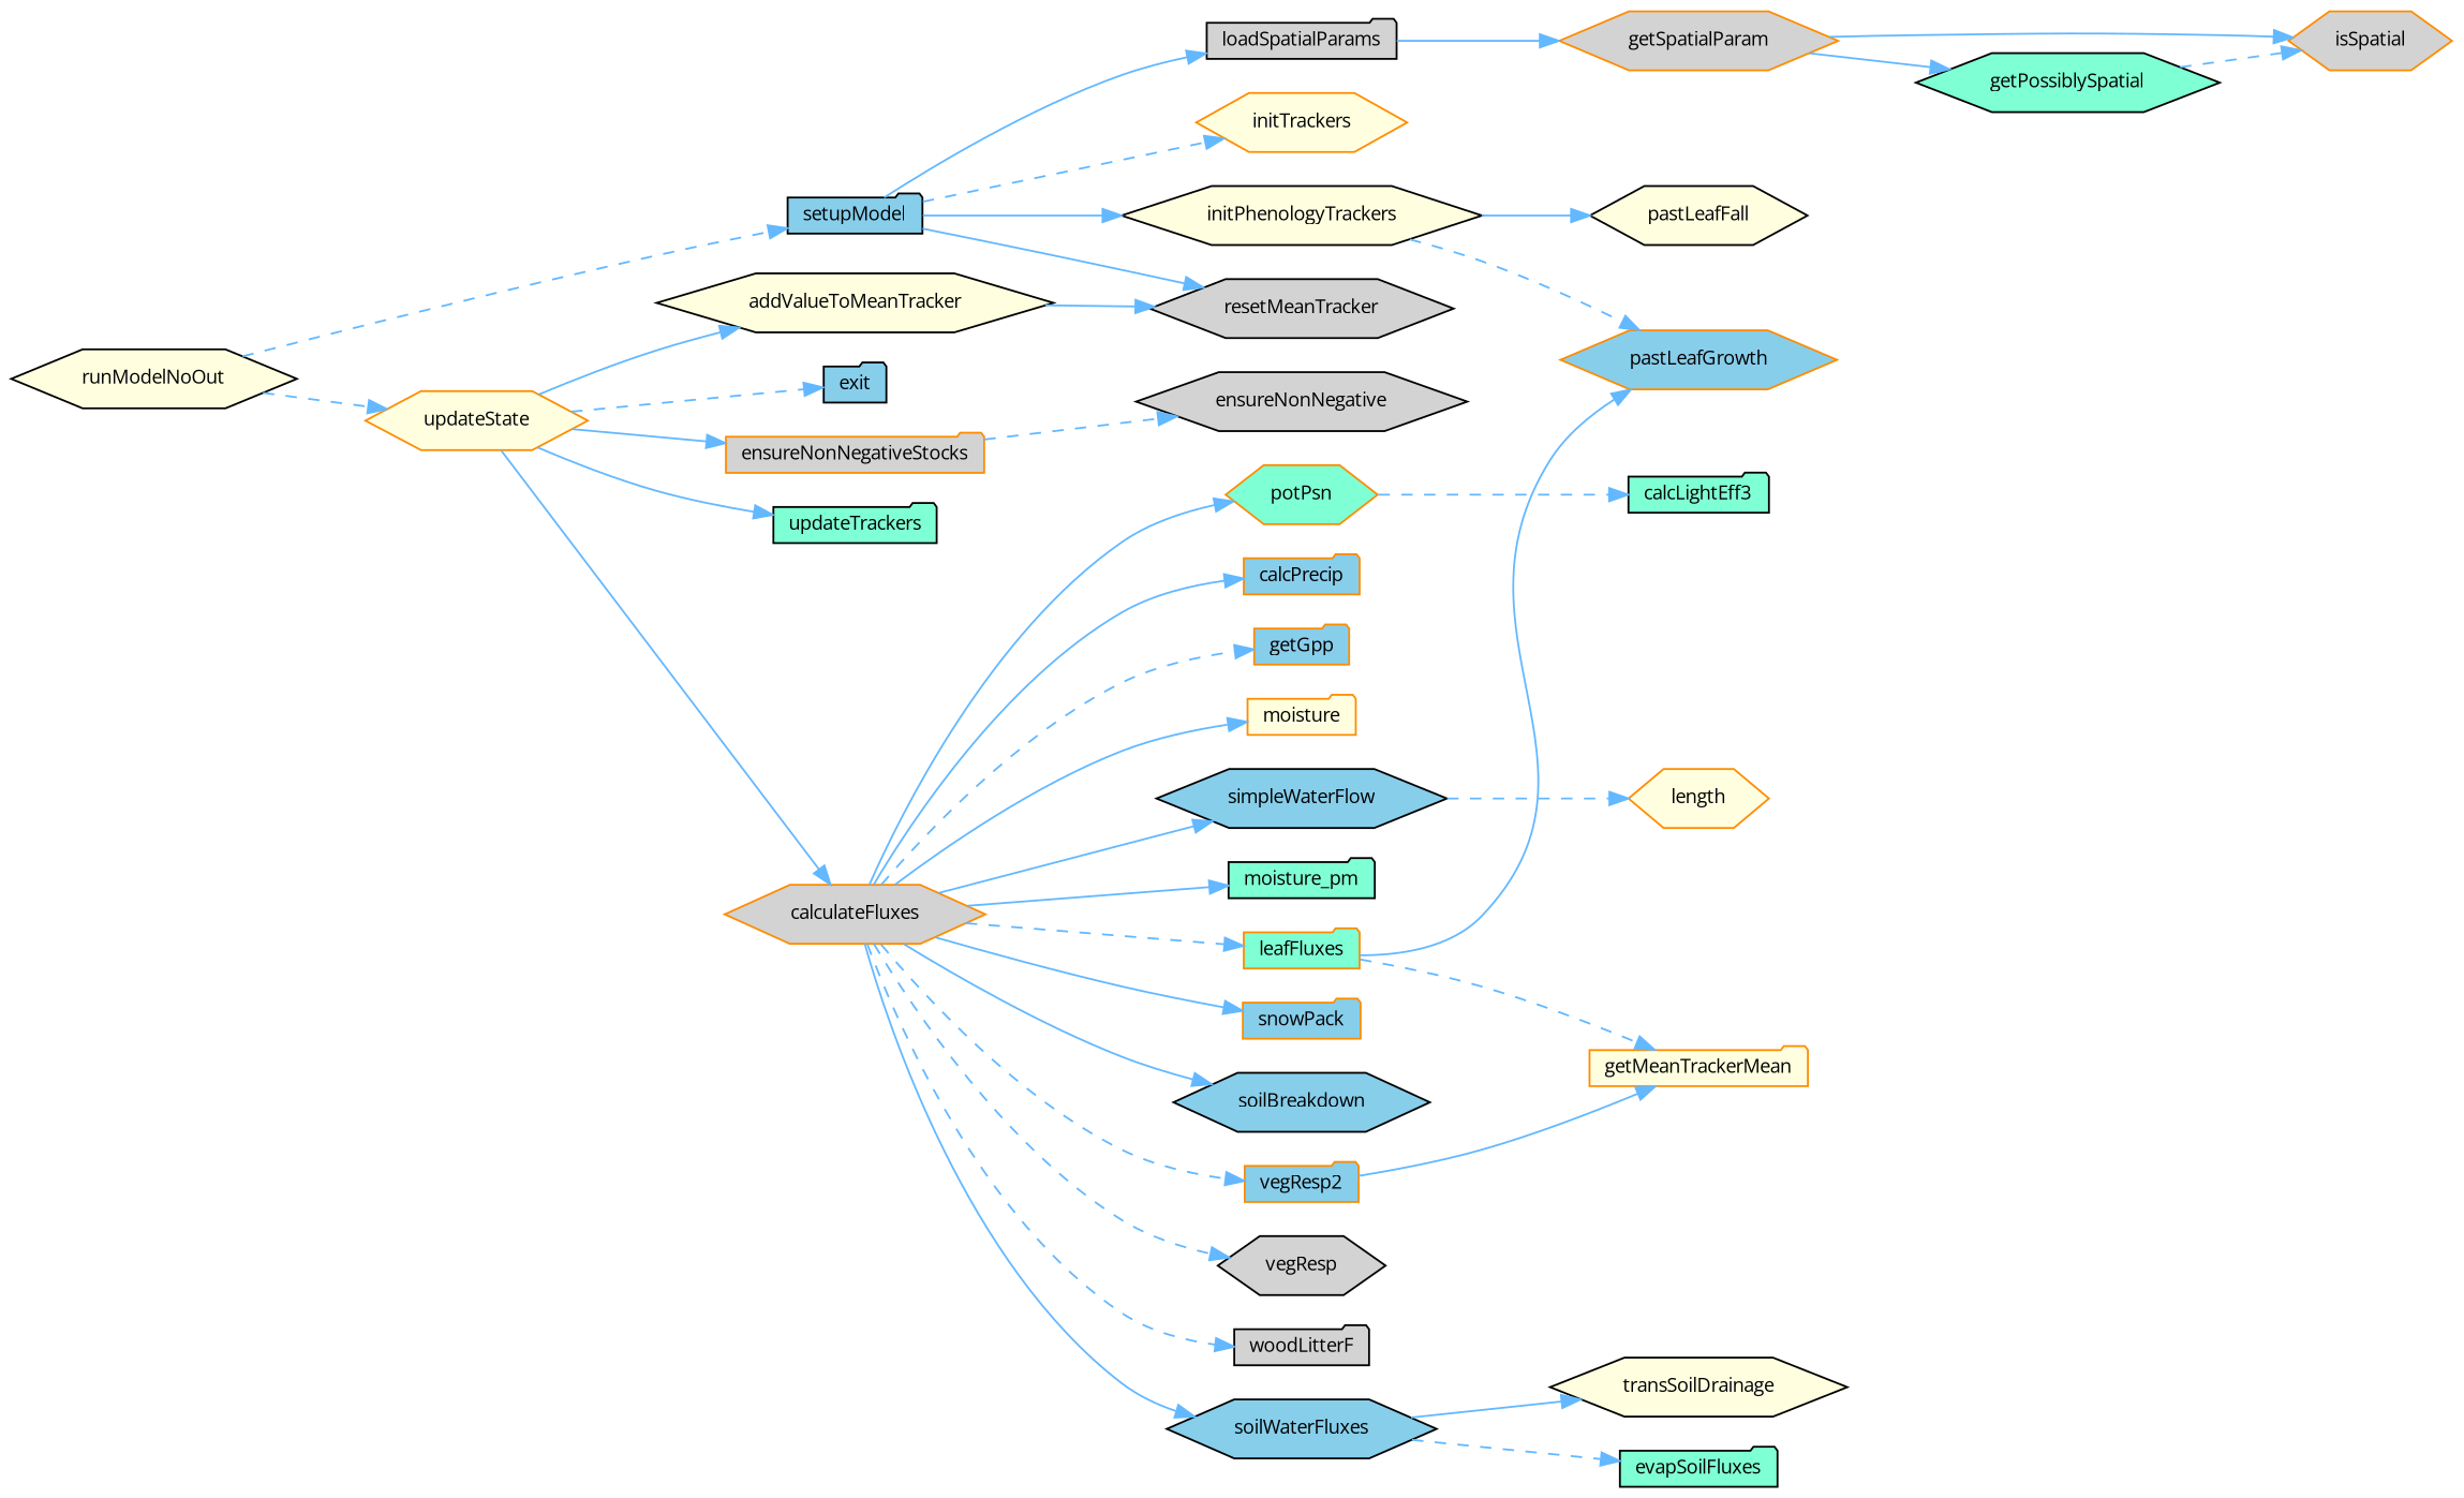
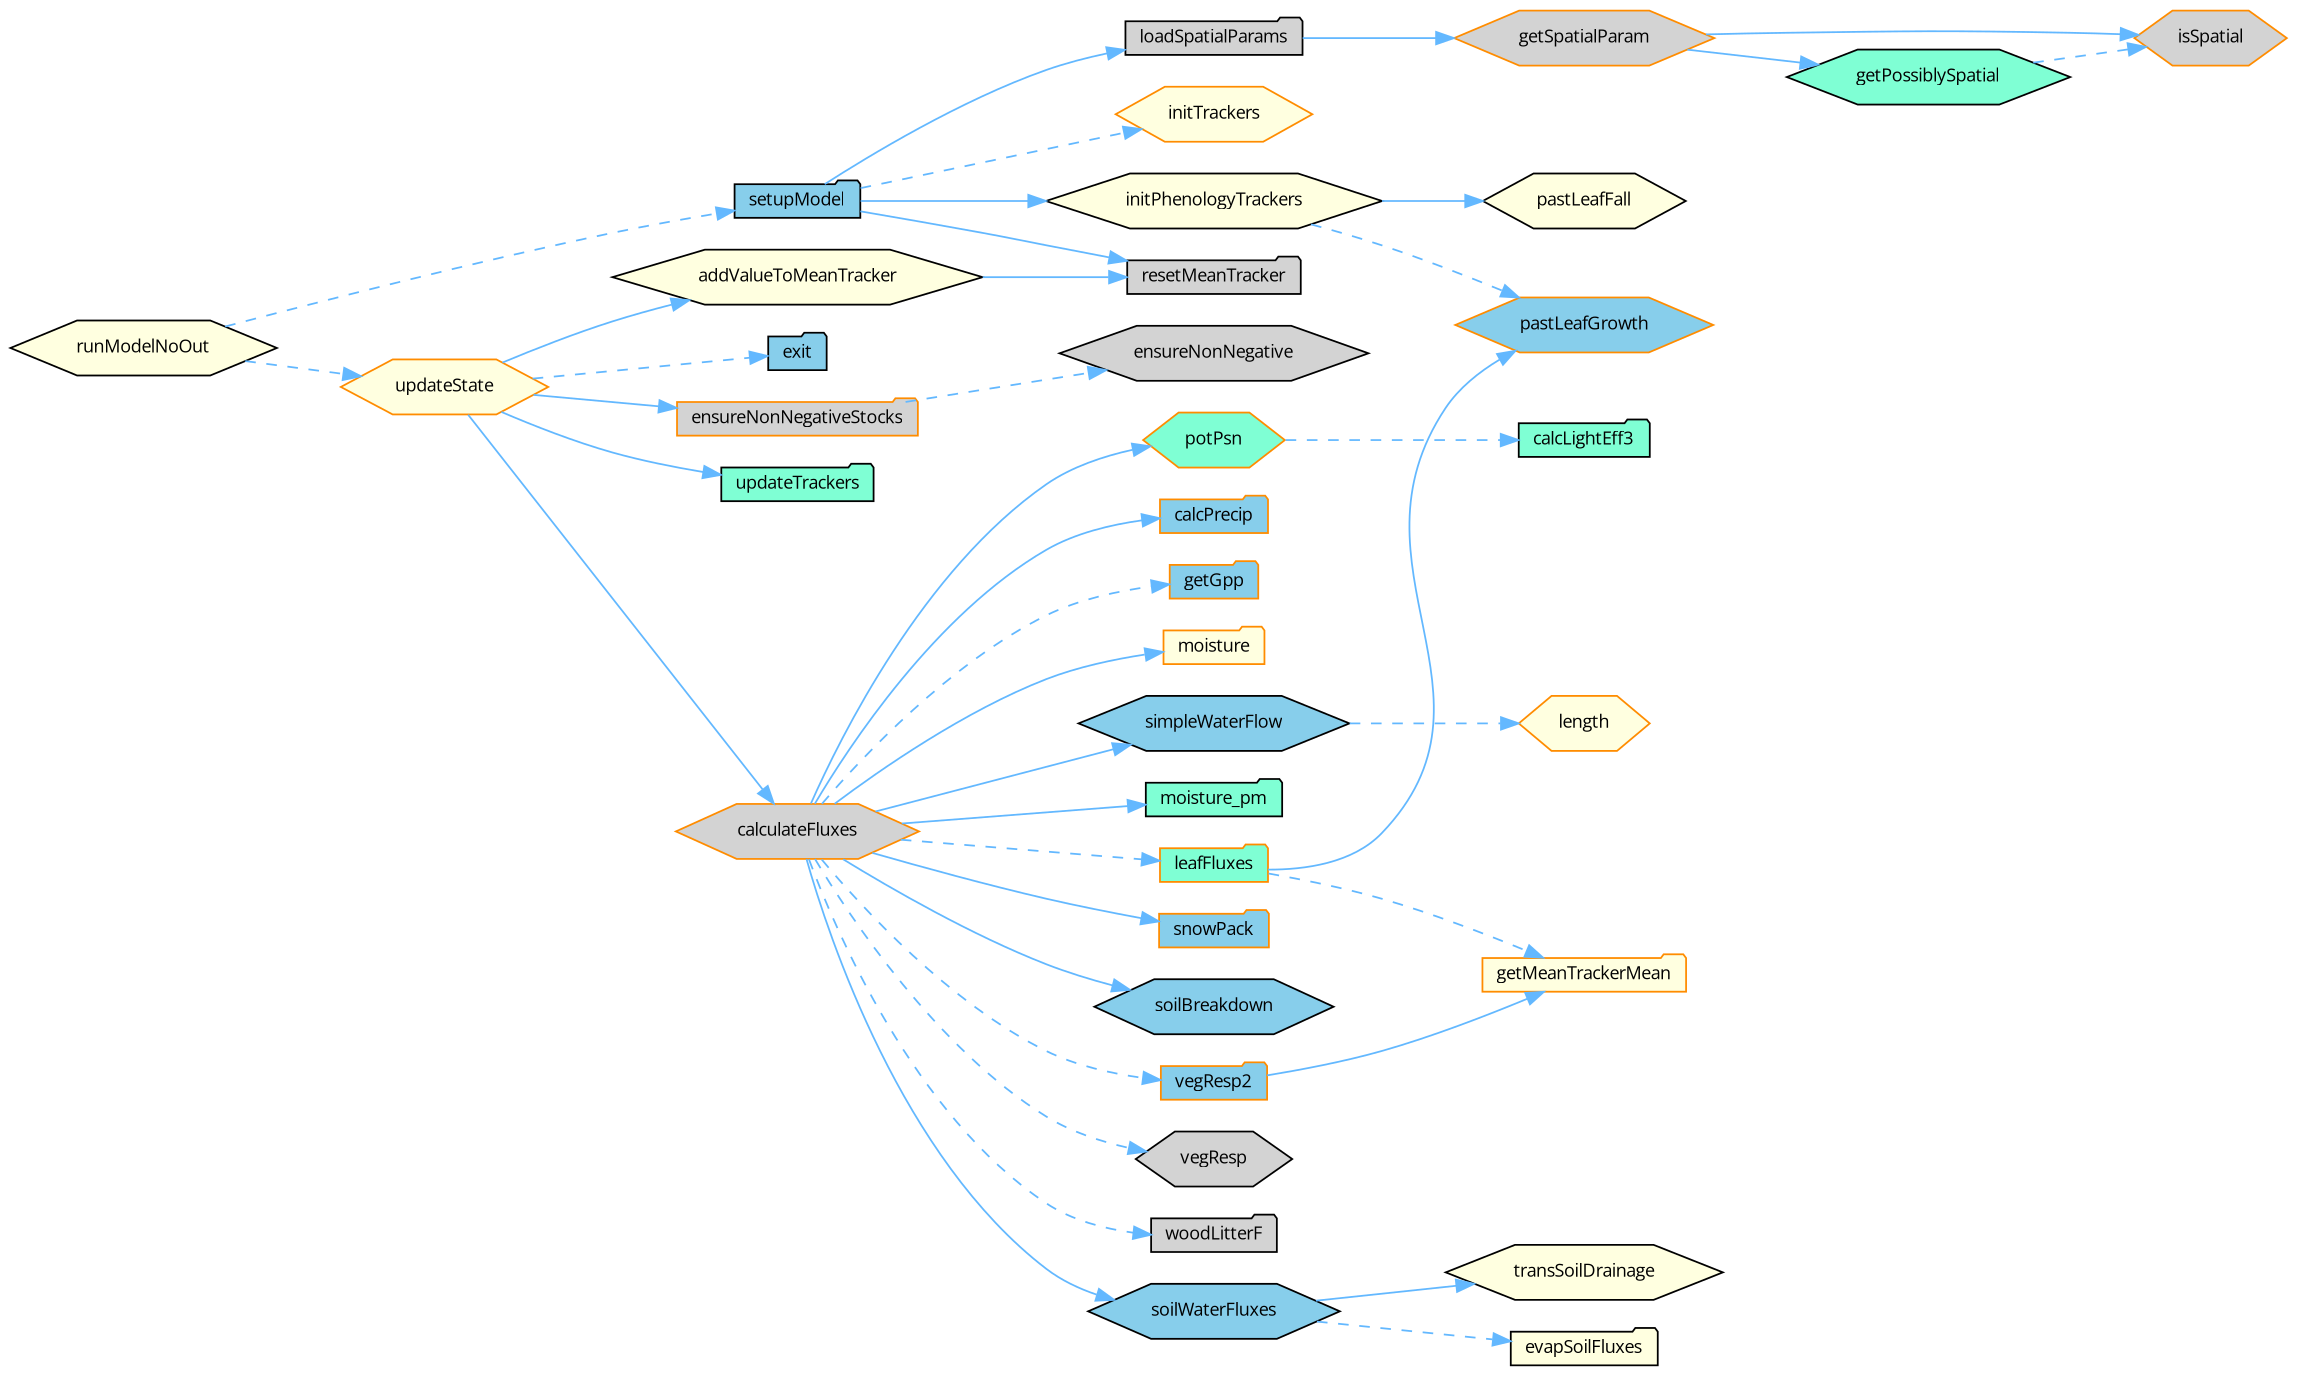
  digraph {
    fontname="Open Sans"
    rankdir=LR
    node [color=black fillcolor=lightyellow fontname="Open Sans" fontsize=10 shape=hexagon style=filled]
    edge [color=steelblue1 fontname="Open Sans" fontsize=10 labelfontname=Helvetica labelfontsize=10 style=solid]
    n1 [fontcolor=black height=0.2 label=runModelNoOut width=0.4]
    n2 [fillcolor=skyblue height=0.2 label=setupModel shape=folder width=0.4]
    n3 [color=darkorange height=0.2 label=updateState width=0.4]
    n4 [height=0.2 label=initPhenologyTrackers width=0.4]
    n5 [color=darkorange height=0.2 label=initTrackers width=0.4]
    n6 [fillcolor=lightgrey height=0.2 label=loadSpatialParams shape=folder width=0.4]
-   n7 [fillcolor=lightgrey height=0.2 label=resetMeanTracker width=0.4]
+   n7 [fillcolor=lightgrey height=0.2 label=resetMeanTracker shape=folder width=0.4]
    n8 [height=0.2 label=addValueToMeanTracker width=0.4]
    n9 [color=darkorange fillcolor=lightgrey height=0.2 label=calculateFluxes width=0.4]
    n10 [color=darkorange fillcolor=lightgrey height=0.2 label=ensureNonNegativeStocks shape=folder width=0.4]
    n11 [fillcolor=skyblue height=0.2 label=exit shape=folder width=0.4]
    n12 [fillcolor=aquamarine height=0.2 label=updateTrackers shape=folder width=0.4]
    n13 [height=0.2 label=pastLeafFall width=0.4]
    n14 [color=darkorange fillcolor=skyblue height=0.2 label=pastLeafGrowth width=0.4]
    n15 [color=darkorange fillcolor=lightgrey height=0.2 label=getSpatialParam width=0.4]
    n16 [fillcolor=aquamarine height=0.2 label=getPossiblySpatial width=0.4]
    n17 [color=darkorange fillcolor=lightgrey height=0.2 label=isSpatial width=0.4]
    n18 [color=darkorange fillcolor=skyblue height=0.2 label=calcPrecip shape=folder width=0.4]
    n19 [color=darkorange fillcolor=skyblue height=0.2 label=getGpp shape=folder width=0.4]
    n20 [color=darkorange fillcolor=aquamarine height=0.2 label=leafFluxes shape=folder width=0.4]
    n21 [color=darkorange height=0.2 label=moisture shape=folder width=0.4]
    n22 [fillcolor=aquamarine height=0.2 label=moisture_pm shape=folder width=0.4]
    n23 [color=darkorange fillcolor=aquamarine height=0.2 label=potPsn width=0.4]
    n24 [fillcolor=skyblue height=0.2 label=simpleWaterFlow width=0.4]
    n25 [color=darkorange fillcolor=skyblue height=0.2 label=snowPack shape=folder width=0.4]
    n26 [fillcolor=skyblue height=0.2 label=soilBreakdown width=0.4]
    n27 [fillcolor=skyblue height=0.2 label=soilWaterFluxes width=0.4]
    n28 [fillcolor=lightgrey height=0.2 label=vegResp width=0.4]
    n29 [color=darkorange fillcolor=skyblue height=0.2 label=vegResp2 shape=folder width=0.4]
    n30 [fillcolor=lightgrey height=0.2 label=woodLitterF shape=folder width=0.4]
    n31 [fillcolor=lightgrey height=0.2 label=ensureNonNegative width=0.4]
    n32 [color=darkorange height=0.2 label=getMeanTrackerMean shape=folder width=0.4]
    n33 [fillcolor=aquamarine height=0.2 label=calcLightEff3 shape=folder width=0.4]
    n34 [color=darkorange height=0.2 label=length width=0.4]
-   n35 [fillcolor=aquamarine height=0.2 label=evapSoilFluxes shape=folder width=0.4]
+   n35 [height=0.2 label=evapSoilFluxes shape=folder width=0.4]
    n36 [height=0.2 label=transSoilDrainage width=0.4]
    n1 -> n2 [style=dashed]
    n1 -> n3 [style=dashed]
    n2 -> n4
    n2 -> n5 [style=dashed]
    n2 -> n6
    n2 -> n7
    n3 -> n8
    n3 -> n9
    n3 -> n10
    n3 -> n11 [style=dashed]
    n3 -> n12
    n4 -> n13
    n4 -> n14 [style=dashed]
    n6 -> n15
    n8 -> n7
    n9 -> n18
    n9 -> n19 [style=dashed]
    n9 -> n20 [style=dashed]
    n9 -> n21
    n9 -> n22
    n9 -> n23
    n9 -> n24
    n9 -> n25
    n9 -> n26
    n9 -> n27
    n9 -> n28 [style=dashed]
    n9 -> n29 [style=dashed]
    n9 -> n30 [style=dashed]
    n10 -> n31 [style=dashed]
    n15 -> n16
    n15 -> n17
    n16 -> n17 [style=dashed]
    n20 -> n14
    n20 -> n32 [style=dashed]
    n23 -> n33 [style=dashed]
    n24 -> n34 [style=dashed]
    n27 -> n35 [style=dashed]
    n27 -> n36
    n29 -> n32
  }
